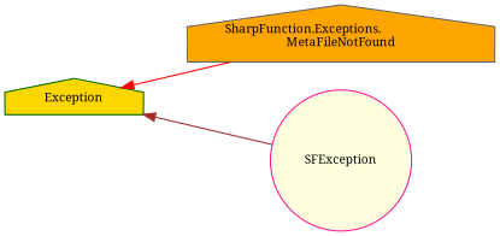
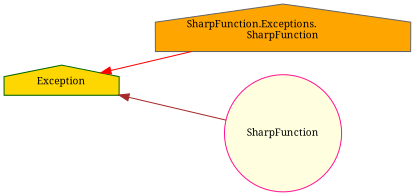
  digraph {
    fontname="Noto Serif"
    rankdir=LR
    node [fontname="Noto Serif" fontsize=10 shape=house style=filled]
    edge [dir=back fontname="Noto Serif" fontsize=10 labelfontname=Helvetica labelfontsize=10 style=solid]
-   n1 [color=gray40 fillcolor=orange fontcolor=black height=0.2 label="SharpFunction.Exceptions.\lMetaFileNotFound" width=0.4]
-   n2 [color=deeppink fillcolor=lightyellow height=0.2 label=SFException shape=circle width=0.4]
+   n1 [color=gray40 fillcolor=orange fontcolor=black height=0.2 label="SharpFunction.Exceptions.\lSharpFunction" width=0.4]
+   n2 [color=deeppink fillcolor=lightyellow height=0.2 label=SharpFunction shape=circle width=0.4]
    n3 [color=darkgreen fillcolor=gold height=0.2 label=Exception width=0.4]
    n3 -> n1 [color=red]
    n3 -> n2 [color=brown]
  }
